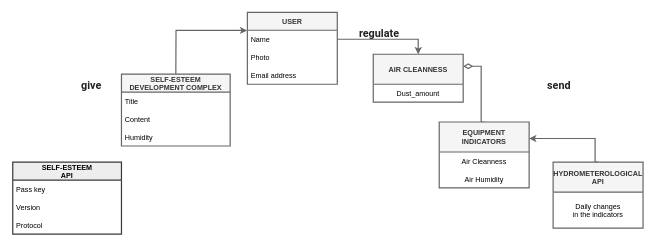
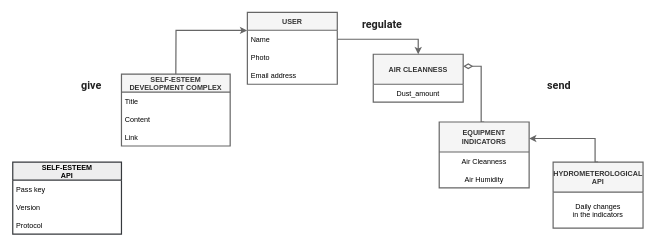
  <mxCell id="0" />
  <mxCell id="1" parent="0" />
  <mxCell id="2" value="USER" style="swimlane;fontStyle=1;childLayout=stackLayout;horizontal=1;startSize=30;horizontalStack=0;resizeParent=1;resizeParentMax=0;resizeLast=0;collapsible=1;marginBottom=0;swimlaneFillColor=default;rounded=1;strokeWidth=2;arcSize=0;fillColor=#f5f5f5;fontColor=#333333;strokeColor=#666666;" parent="1" vertex="1"><mxGeometry x="412" y="20" width="150" height="120" as="geometry"><mxRectangle x="100" y="160" width="70" height="30" as="alternateBounds" /></mxGeometry></mxCell>
  <mxCell id="3" value="Name" style="text;align=left;verticalAlign=middle;spacingLeft=4;spacingRight=4;overflow=hidden;points=[[0,0.5],[1,0.5]];portConstraint=eastwest;rotatable=0;fillColor=none;" parent="2" vertex="1"><mxGeometry y="30" width="150" height="30" as="geometry" /></mxCell>
  <mxCell id="4" value="Photo" style="text;align=left;verticalAlign=middle;spacingLeft=4;spacingRight=4;overflow=hidden;points=[[0,0.5],[1,0.5]];portConstraint=eastwest;rotatable=0;fillColor=none;" parent="2" vertex="1"><mxGeometry y="60" width="150" height="30" as="geometry" /></mxCell>
  <mxCell id="5" value="Email address" style="text;align=left;verticalAlign=middle;spacingLeft=4;spacingRight=4;overflow=hidden;points=[[0,0.5],[1,0.5]];portConstraint=eastwest;rotatable=0;fillColor=none;" parent="2" vertex="1"><mxGeometry y="90" width="150" height="30" as="geometry" /></mxCell>
  <mxCell id="6" style="edgeStyle=orthogonalEdgeStyle;orthogonalLoop=1;jettySize=auto;html=1;entryX=1;entryY=0.25;entryDx=0;entryDy=0;strokeWidth=2;endArrow=diamondThin;endFill=0;exitX=0.5;exitY=0;exitDx=0;exitDy=0;rounded=0;sourcePerimeterSpacing=7;startSize=0;targetPerimeterSpacing=5;endSize=11;fillColor=#f5f5f5;strokeColor=#666666;" edge="1" parent="1" source="7" target="22"><mxGeometry relative="1" as="geometry"><Array as="points"><mxPoint x="802" y="203" /><mxPoint x="802" y="110" /></Array></mxGeometry></mxCell>
  <mxCell id="7" value="EQUIPMENT&#10;INDICATORS" style="swimlane;fontStyle=1;childLayout=stackLayout;horizontal=1;startSize=50;horizontalStack=0;resizeParent=1;resizeParentMax=0;resizeLast=0;collapsible=1;marginBottom=0;swimlaneFillColor=default;rounded=1;arcSize=0;align=center;strokeWidth=2;fillColor=#f5f5f5;fontColor=#333333;strokeColor=#666666;" parent="1" vertex="1"><mxGeometry x="732" y="203" width="150" height="110" as="geometry"><mxRectangle x="550" y="150" width="70" height="30" as="alternateBounds" /></mxGeometry></mxCell>
  <mxCell id="8" value="Air Cleanness" style="text;align=center;verticalAlign=middle;spacingLeft=4;spacingRight=4;overflow=hidden;points=[[0,0.5],[1,0.5]];portConstraint=eastwest;rotatable=0;rounded=0;fillColor=none;" parent="7" vertex="1"><mxGeometry y="50" width="150" height="30" as="geometry" /></mxCell>
  <mxCell id="9" value="Air Humidity" style="text;align=center;verticalAlign=middle;spacingLeft=4;spacingRight=4;overflow=hidden;points=[[0,0.5],[1,0.5]];portConstraint=eastwest;rotatable=0;fillColor=none;rounded=0;" parent="7" vertex="1"><mxGeometry y="80" width="150" height="30" as="geometry" /></mxCell>
  <mxCell id="10" style="edgeStyle=orthogonalEdgeStyle;rounded=0;orthogonalLoop=1;jettySize=auto;html=1;entryX=1;entryY=0.25;entryDx=0;entryDy=0;strokeWidth=2;exitX=0.5;exitY=0;exitDx=0;exitDy=0;fillColor=#f5f5f5;strokeColor=#666666;" edge="1" parent="1" source="11" target="7"><mxGeometry relative="1" as="geometry"><Array as="points"><mxPoint x="992" y="270" /><mxPoint x="992" y="230" /></Array></mxGeometry></mxCell>
  <mxCell id="11" value="HYDROMETEROLOGICAL &#10;API" style="swimlane;fontStyle=1;childLayout=stackLayout;horizontal=1;startSize=50;horizontalStack=0;resizeParent=1;resizeParentMax=0;resizeLast=0;collapsible=1;marginBottom=0;swimlaneFillColor=default;rounded=1;arcSize=0;align=center;strokeWidth=2;fillColor=#f5f5f5;fontColor=#333333;strokeColor=#666666;" parent="1" vertex="1"><mxGeometry x="922" y="270" width="150" height="110" as="geometry"><mxRectangle x="100" y="160" width="70" height="30" as="alternateBounds" /></mxGeometry></mxCell>
  <mxCell id="12" value="Daily changes&#10;in the indicators" style="text;align=center;verticalAlign=middle;spacingLeft=4;spacingRight=4;overflow=hidden;points=[[0,0.5],[1,0.5]];portConstraint=eastwest;rotatable=0;rounded=0;fillColor=none;" parent="11" vertex="1"><mxGeometry y="50" width="150" height="60" as="geometry" /></mxCell>
  <mxCell id="13" value="SELF-ESTEEM &#10;DEVELOPMENT COMPLEX" style="swimlane;fontStyle=1;childLayout=stackLayout;horizontal=1;startSize=30;horizontalStack=0;resizeParent=1;resizeParentMax=0;resizeLast=0;collapsible=1;marginBottom=0;swimlaneFillColor=default;rounded=1;strokeWidth=2;arcSize=0;fillColor=#f5f5f5;fontColor=#333333;strokeColor=#666666;" parent="1" vertex="1"><mxGeometry x="202" y="123" width="181.33" height="120" as="geometry"><mxRectangle x="100" y="160" width="70" height="30" as="alternateBounds" /></mxGeometry></mxCell>
  <mxCell id="14" value="Title" style="text;align=left;verticalAlign=middle;spacingLeft=4;spacingRight=4;overflow=hidden;points=[[0,0.5],[1,0.5]];portConstraint=eastwest;rotatable=0;fillColor=none;" parent="13" vertex="1"><mxGeometry y="30" width="181.33" height="30" as="geometry" /></mxCell>
  <mxCell id="15" value="Content" style="text;align=left;verticalAlign=middle;spacingLeft=4;spacingRight=4;overflow=hidden;points=[[0,0.5],[1,0.5]];portConstraint=eastwest;rotatable=0;fillColor=none;" parent="13" vertex="1"><mxGeometry y="60" width="181.33" height="30" as="geometry" /></mxCell>
- <mxCell id="16" value="Humidity" style="text;align=left;verticalAlign=middle;spacingLeft=4;spacingRight=4;overflow=hidden;points=[[0,0.5],[1,0.5]];portConstraint=eastwest;rotatable=0;fillColor=none;" parent="13" vertex="1"><mxGeometry y="90" width="181.33" height="30" as="geometry" /></mxCell>
+ <mxCell id="16" value="Link" style="text;align=left;verticalAlign=middle;spacingLeft=4;spacingRight=4;overflow=hidden;points=[[0,0.5],[1,0.5]];portConstraint=eastwest;rotatable=0;fillColor=none;" parent="13" vertex="1"><mxGeometry y="90" width="181.33" height="30" as="geometry" /></mxCell>
  <mxCell id="17" value="SELF-ESTEEM&#10;API" style="swimlane;fontStyle=1;childLayout=stackLayout;horizontal=1;startSize=30;horizontalStack=0;resizeParent=1;resizeParentMax=0;resizeLast=0;collapsible=1;marginBottom=0;strokeColor=#36393d;swimlaneFillColor=default;fillColor=#eeeeee;rounded=1;strokeWidth=2;arcSize=0;" parent="1" vertex="1"><mxGeometry x="20.67" y="270" width="181.33" height="120" as="geometry"><mxRectangle x="100" y="160" width="70" height="30" as="alternateBounds" /></mxGeometry></mxCell>
  <mxCell id="18" value="Pass key" style="text;align=left;verticalAlign=middle;spacingLeft=4;spacingRight=4;overflow=hidden;points=[[0,0.5],[1,0.5]];portConstraint=eastwest;rotatable=0;fillColor=none;" parent="17" vertex="1"><mxGeometry y="30" width="181.33" height="30" as="geometry" /></mxCell>
  <mxCell id="19" value="Version" style="text;align=left;verticalAlign=middle;spacingLeft=4;spacingRight=4;overflow=hidden;points=[[0,0.5],[1,0.5]];portConstraint=eastwest;rotatable=0;fillColor=none;" parent="17" vertex="1"><mxGeometry y="60" width="181.33" height="30" as="geometry" /></mxCell>
  <mxCell id="20" value="Protocol" style="text;fillColor=none;align=left;verticalAlign=middle;spacingLeft=4;spacingRight=4;overflow=hidden;points=[[0,0.5],[1,0.5]];portConstraint=eastwest;rotatable=0;" parent="17" vertex="1"><mxGeometry y="90" width="181.33" height="30" as="geometry" /></mxCell>
  <mxCell id="21" value="" style="endArrow=classic;html=1;rounded=0;strokeWidth=2;fontSize=17;exitX=0.5;exitY=0;exitDx=0;exitDy=0;entryX=-0.002;entryY=0.007;entryDx=0;entryDy=0;entryPerimeter=0;fillColor=#f5f5f5;strokeColor=#666666;" parent="1" source="13" target="3" edge="1"><mxGeometry width="50" height="50" relative="1" as="geometry"><mxPoint x="272.665" y="220" as="sourcePoint" /><mxPoint x="372" y="95" as="targetPoint" /><Array as="points"><mxPoint x="293" y="50" /></Array></mxGeometry></mxCell>
  <mxCell id="22" value="AIR CLEANNESS" style="swimlane;fontStyle=1;childLayout=stackLayout;horizontal=1;startSize=50;horizontalStack=0;resizeParent=1;resizeParentMax=0;resizeLast=0;collapsible=1;marginBottom=0;swimlaneFillColor=default;rounded=1;arcSize=0;align=center;strokeWidth=2;fillColor=#f5f5f5;fontColor=#333333;strokeColor=#666666;" vertex="1" parent="1"><mxGeometry x="622" y="90" width="150" height="80" as="geometry"><mxRectangle x="550" y="150" width="70" height="30" as="alternateBounds" /></mxGeometry></mxCell>
  <mxCell id="23" value="Dust_amount" style="text;align=center;verticalAlign=middle;spacingLeft=4;spacingRight=4;overflow=hidden;points=[[0,0.5],[1,0.5]];portConstraint=eastwest;rotatable=0;rounded=0;fillColor=none;" vertex="1" parent="22"><mxGeometry y="50" width="150" height="30" as="geometry" /></mxCell>
  <mxCell id="24" value="&lt;span style=&quot;color: rgba(0, 0, 0, 0.87); font-family: Roboto, RobotoDraft, Helvetica, Arial, sans-serif; font-size: 18px; text-align: left;&quot;&gt;send&lt;/span&gt;" style="text;html=1;align=center;verticalAlign=middle;whiteSpace=wrap;rounded=0;strokeWidth=3;fontSize=18;fontStyle=1;fillColor=none;fontColor=#333333;strokeColor=none;" vertex="1" parent="1"><mxGeometry x="892" y="123" width="80" height="38" as="geometry" /></mxCell>
  <mxCell id="25" style="edgeStyle=orthogonalEdgeStyle;rounded=0;orthogonalLoop=1;jettySize=auto;html=1;entryX=0.5;entryY=0;entryDx=0;entryDy=0;strokeWidth=2;endArrow=classic;endFill=1;fillColor=#f5f5f5;strokeColor=#666666;" edge="1" parent="1" source="3" target="22"><mxGeometry relative="1" as="geometry" /></mxCell>
- <mxCell id="26" value="&lt;span style=&quot;color: rgba(0, 0, 0, 0.87); font-family: Roboto, RobotoDraft, Helvetica, Arial, sans-serif; font-size: 18px; text-align: left;&quot;&gt;regulate&lt;/span&gt;" style="text;html=1;align=center;verticalAlign=middle;whiteSpace=wrap;rounded=0;strokeWidth=3;fontSize=18;fontStyle=1;fillColor=none;" vertex="1" parent="1"><mxGeometry x="592" y="30" width="80" height="49" as="geometry" /></mxCell>
+ <mxCell id="26" value="&lt;span style=&quot;color: rgba(0, 0, 0, 0.87); font-family: Roboto, RobotoDraft, Helvetica, Arial, sans-serif; font-size: 18px; text-align: left;&quot;&gt;regulate&lt;/span&gt;" style="text;html=1;align=center;verticalAlign=middle;whiteSpace=wrap;rounded=0;strokeWidth=3;fontSize=18;fontStyle=1;fillColor=none;" vertex="1" parent="1"><mxGeometry x="597" y="15" width="80" height="49" as="geometry" /></mxCell>
  <mxCell id="27" value="&lt;span style=&quot;color: rgba(0, 0, 0, 0.87); font-family: Roboto, RobotoDraft, Helvetica, Arial, sans-serif; font-size: 18px; text-align: left;&quot;&gt;give&lt;/span&gt;" style="text;html=1;align=center;verticalAlign=middle;whiteSpace=wrap;rounded=0;strokeWidth=3;fontSize=18;fontStyle=1;labelBackgroundColor=none;fillColor=none;" vertex="1" parent="1"><mxGeometry x="112" y="123" width="80" height="40" as="geometry" /></mxCell>
